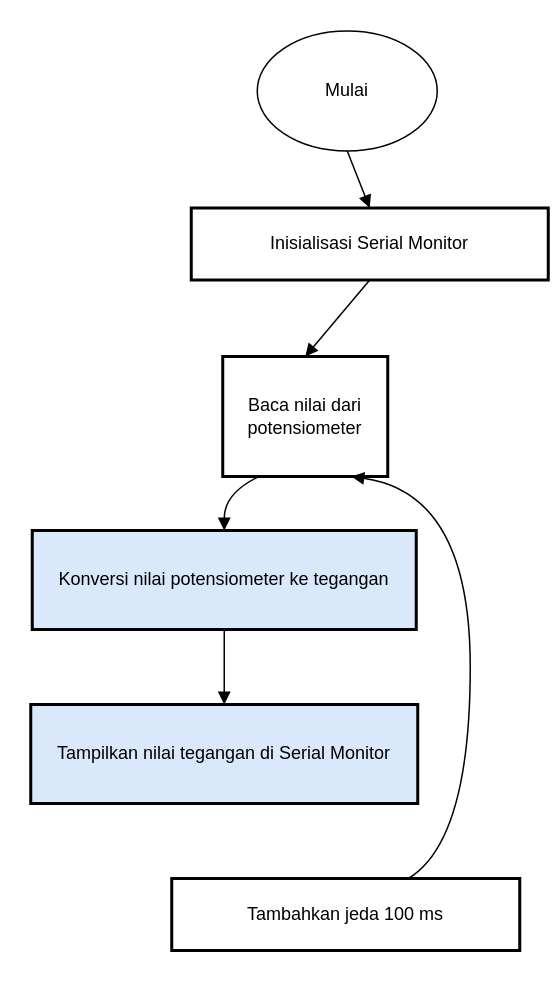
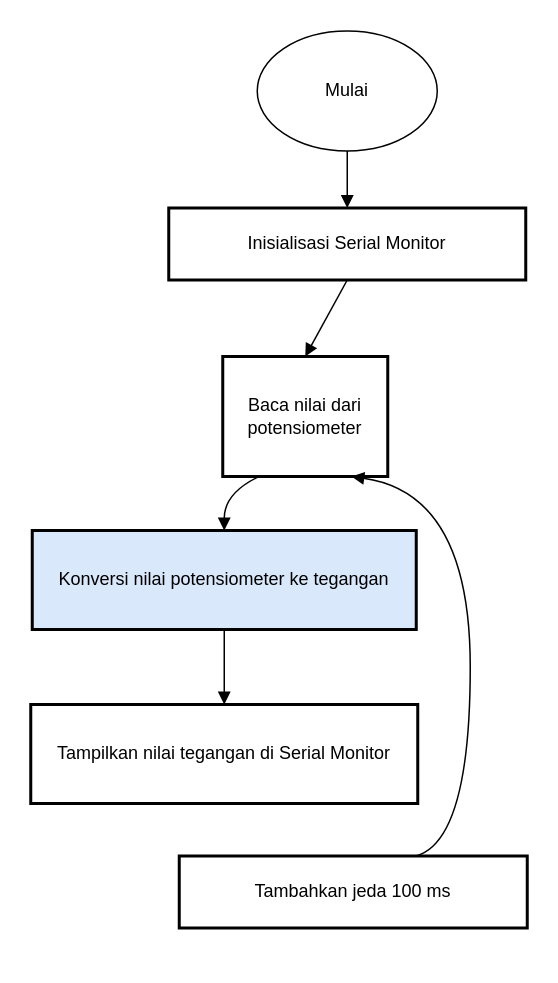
  <mxCell id="0" />
  <mxCell id="1" parent="0" />
- <mxCell id="2" value="Inisialisasi Serial Monitor" style="whiteSpace=wrap;strokeWidth=2;" vertex="1" parent="1"><mxGeometry x="127" y="138" width="238" height="48" as="geometry" /></mxCell>
+ <mxCell id="2" value="Inisialisasi Serial Monitor" style="whiteSpace=wrap;strokeWidth=2;" vertex="1" parent="1"><mxGeometry x="112" y="138" width="238" height="48" as="geometry" /></mxCell>
  <mxCell id="3" value="Baca nilai dari potensiometer" style="whiteSpace=wrap;strokeWidth=2;" vertex="1" parent="1"><mxGeometry x="148" y="237" width="110" height="80" as="geometry" /></mxCell>
  <mxCell id="4" value="Konversi nilai potensiometer ke tegangan" style="whiteSpace=wrap;strokeWidth=2;fillColor=#dae8fc;" vertex="1" parent="1"><mxGeometry x="21" y="353" width="256" height="66" as="geometry" /></mxCell>
- <mxCell id="5" value="Tampilkan nilai tegangan di Serial Monitor" style="whiteSpace=wrap;strokeWidth=2;fillColor=#dae8fc;" vertex="1" parent="1"><mxGeometry x="20" y="469" width="258" height="66" as="geometry" /></mxCell>
- <mxCell id="6" value="Tambahkan jeda 100 ms" style="whiteSpace=wrap;strokeWidth=2;" vertex="1" parent="1"><mxGeometry x="114" y="585" width="232" height="48" as="geometry" /></mxCell>
+ <mxCell id="5" value="Tampilkan nilai tegangan di Serial Monitor" style="whiteSpace=wrap;strokeWidth=2;" vertex="1" parent="1"><mxGeometry x="20" y="469" width="258" height="66" as="geometry" /></mxCell>
+ <mxCell id="6" value="Tambahkan jeda 100 ms" style="whiteSpace=wrap;strokeWidth=2;" vertex="1" parent="1"><mxGeometry x="119" y="570" width="232" height="48" as="geometry" /></mxCell>
  <mxCell id="7" value="" style="curved=1;startArrow=none;endArrow=block;exitX=0.5;exitY=1;entryX=0.5;entryY=0.01;rounded=0;exitDx=0;exitDy=0;" edge="1" parent="1" source="12" target="2"><mxGeometry relative="1" as="geometry"><Array as="points" /><mxPoint x="230.5" y="88" as="sourcePoint" /></mxGeometry></mxCell>
  <mxCell id="8" value="" style="curved=1;startArrow=none;endArrow=block;exitX=0.5;exitY=1.02;entryX=0.5;entryY=0;rounded=0;" edge="1" parent="1" source="2" target="3"><mxGeometry relative="1" as="geometry"><Array as="points" /></mxGeometry></mxCell>
  <mxCell id="9" value="" style="curved=1;startArrow=none;endArrow=block;exitX=0.22;exitY=1;entryX=0.5;entryY=0;rounded=0;" edge="1" parent="1" source="3" target="4"><mxGeometry relative="1" as="geometry"><Array as="points"><mxPoint x="149" y="328" /></Array></mxGeometry></mxCell>
  <mxCell id="10" value="" style="curved=1;startArrow=none;endArrow=block;exitX=0.5;exitY=1;entryX=0.5;entryY=0;rounded=0;" edge="1" parent="1" source="4" target="5"><mxGeometry relative="1" as="geometry"><Array as="points" /></mxGeometry></mxCell>
  <mxCell id="11" value="" style="curved=1;startArrow=none;endArrow=block;exitX=0.68;exitY=0;entryX=0.78;entryY=1;rounded=0;" edge="1" parent="1" source="6" target="3"><mxGeometry relative="1" as="geometry"><Array as="points"><mxPoint x="313" y="560" /><mxPoint x="313" y="328" /></Array></mxGeometry></mxCell>
  <mxCell id="12" value="Mulai" style="ellipse;whiteSpace=wrap;html=1;" vertex="1" parent="1"><mxGeometry x="171" width="120" height="80" as="geometry" y="20" /></mxCell>
